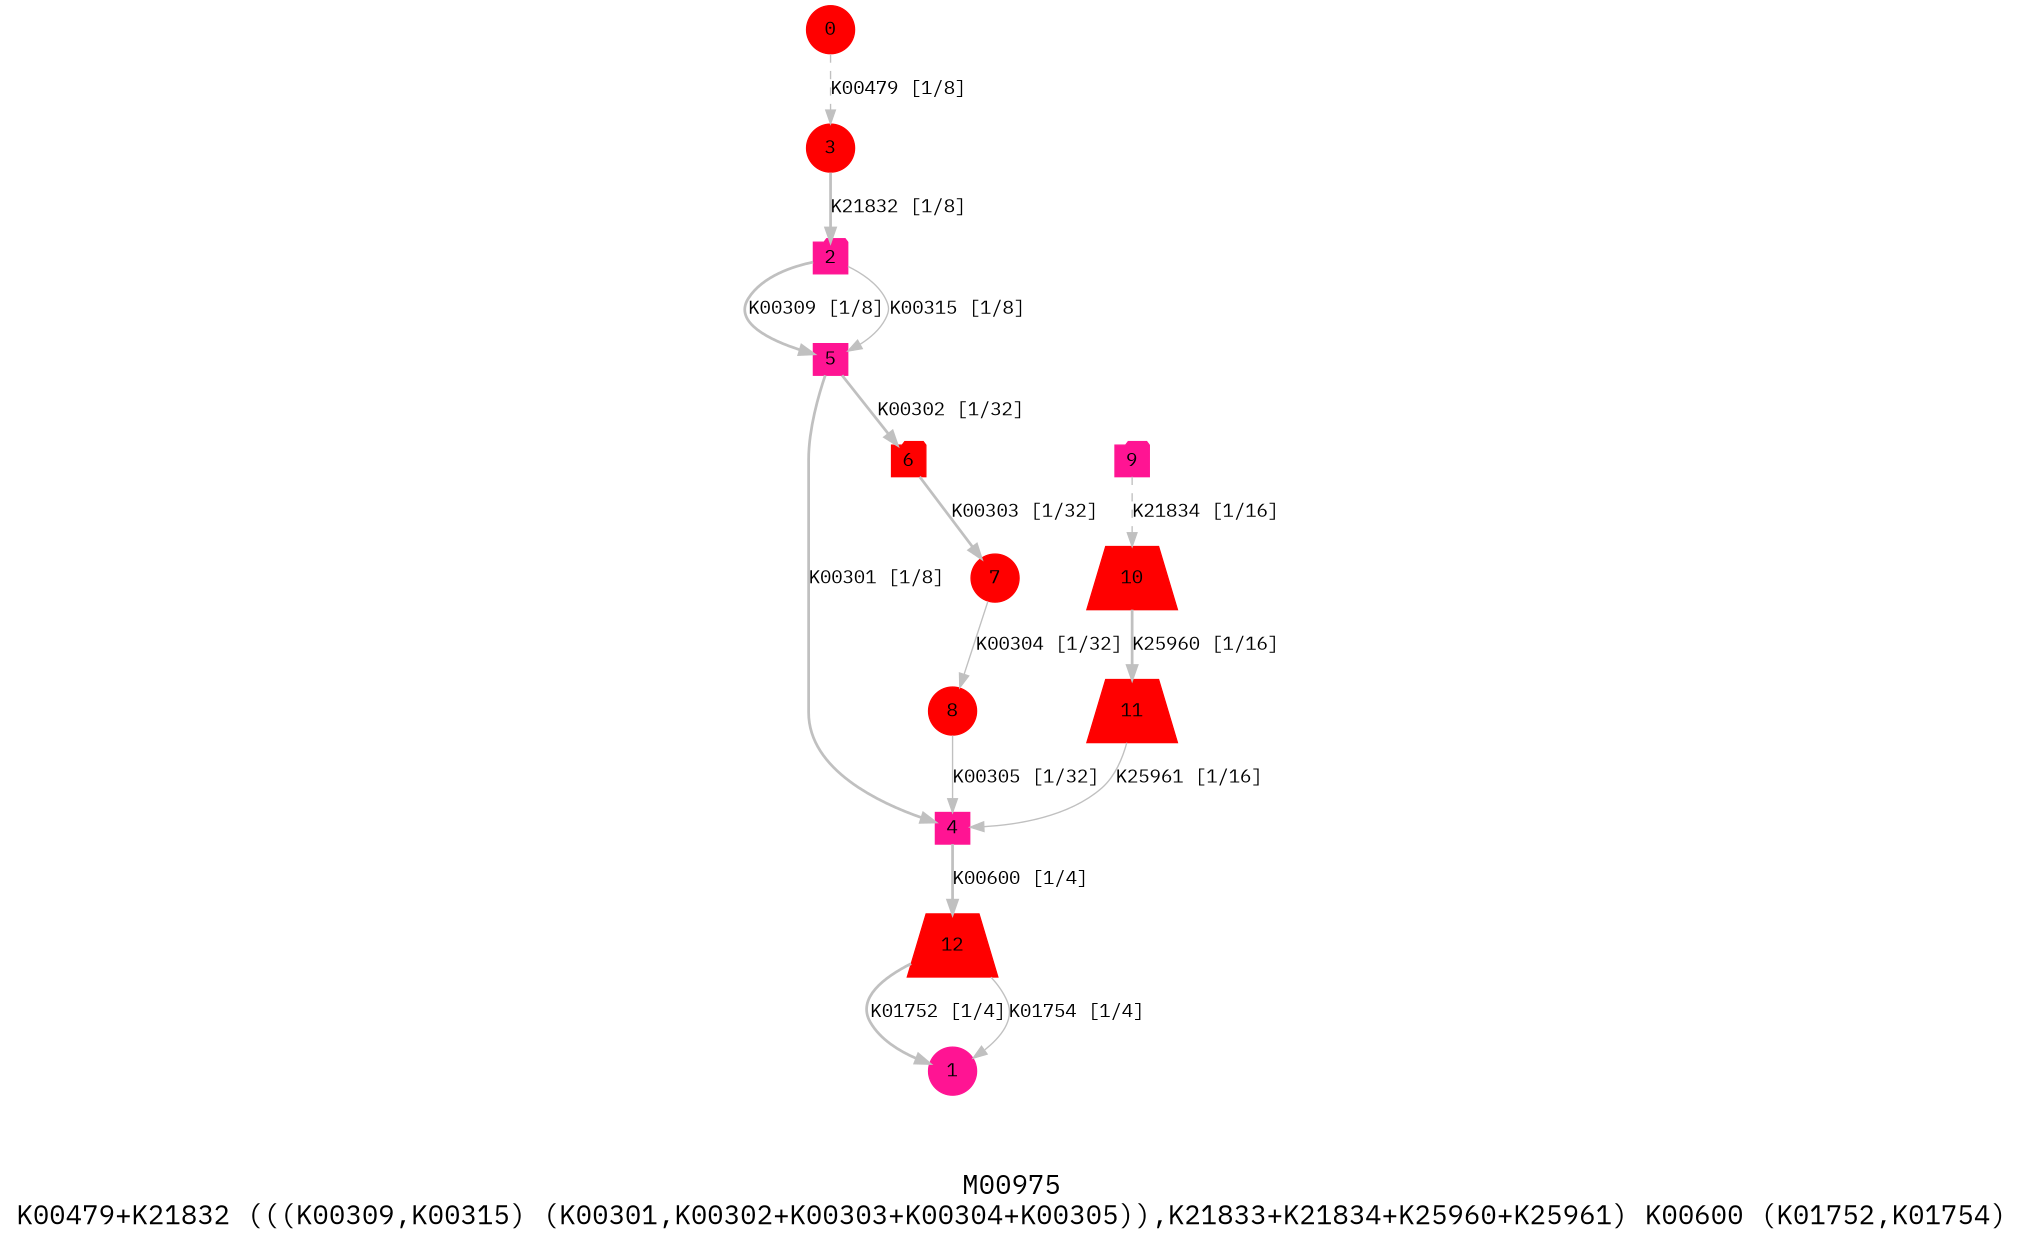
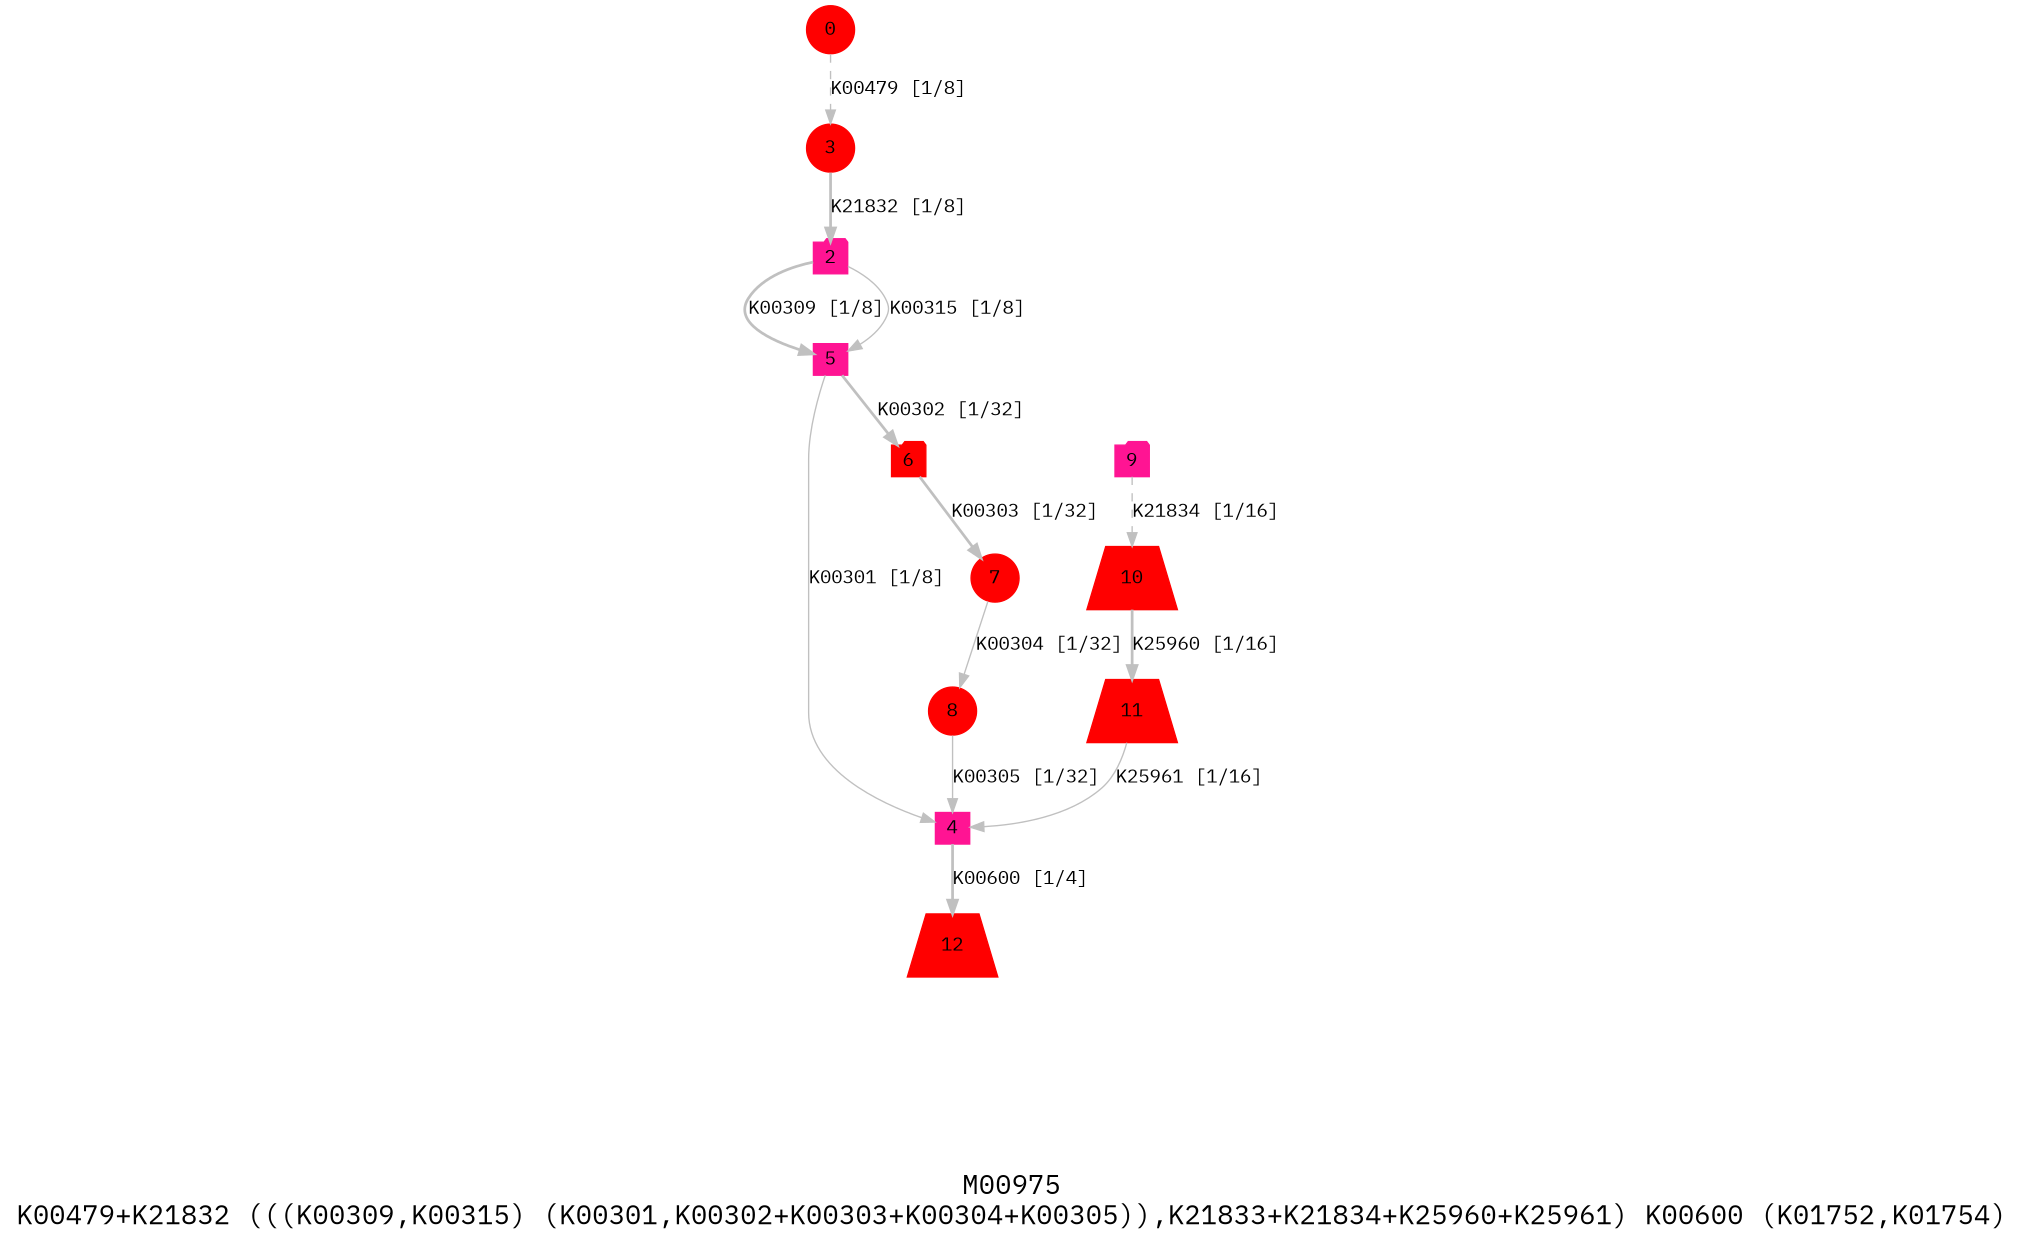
  digraph {
    fontname="IBM Plex Mono"
    fontsize=20
    label="M00975\nK00479+K21832 (((K00309,K00315) (K00301,K00302+K00303+K00304+K00305)),K21833+K21834+K25960+K25961) K00600 (K01752,K01754)"
    node [color=red fontname="IBM Plex Mono" shape=circle style=filled]
    edge [color=grey fontname="IBM Plex Mono" style=bold]
    0 [height=.3 width=.3]
-   1 [color=deeppink height=.3 width=.3]
    2 [color=deeppink height=.3 shape=folder width=.3]
    3 [height=.3 width=.3]
    4 [color=deeppink height=.3 shape=box width=.3]
    5 [color=deeppink height=.3 shape=box width=.3]
    6 [height=.3 shape=folder width=.3]
    7 [height=.3 width=.3]
    8 [height=.3 width=.3]
    9 [color=deeppink height=.3 shape=folder width=.3]
    10 [height=.3 shape=trapezium width=.3]
    11 [height=.3 shape=trapezium width=.3]
    12 [height=.3 shape=trapezium width=.3]
    subgraph sub_1 {
      0
-     1
      2
      3
      4
      5
      6
      7
      8
      9
      10
      11
      12
    }
    0 -> 3 [label="K00479 [1/8]" style=dashed]
    2 -> 5 [label="K00309 [1/8]"]
    2 -> 5 [label="K00315 [1/8]" style=solid]
    3 -> 2 [label="K21832 [1/8]"]
    4 -> 12 [label="K00600 [1/4]"]
-   5 -> 4 [label="K00301 [1/8]"]
+   5 -> 4 [label="K00301 [1/8]" style=solid]
    5 -> 6 [label="K00302 [1/32]"]
    6 -> 7 [label="K00303 [1/32]"]
    7 -> 8 [label="K00304 [1/32]" style=solid]
    8 -> 4 [label="K00305 [1/32]" style=solid]
    9 -> 10 [label="K21834 [1/16]" style=dashed]
    10 -> 11 [label="K25960 [1/16]"]
    11 -> 4 [label="K25961 [1/16]" style=solid]
-   12 -> 1 [label="K01752 [1/4]"]
-   12 -> 1 [label="K01754 [1/4]" style=solid]
  }
